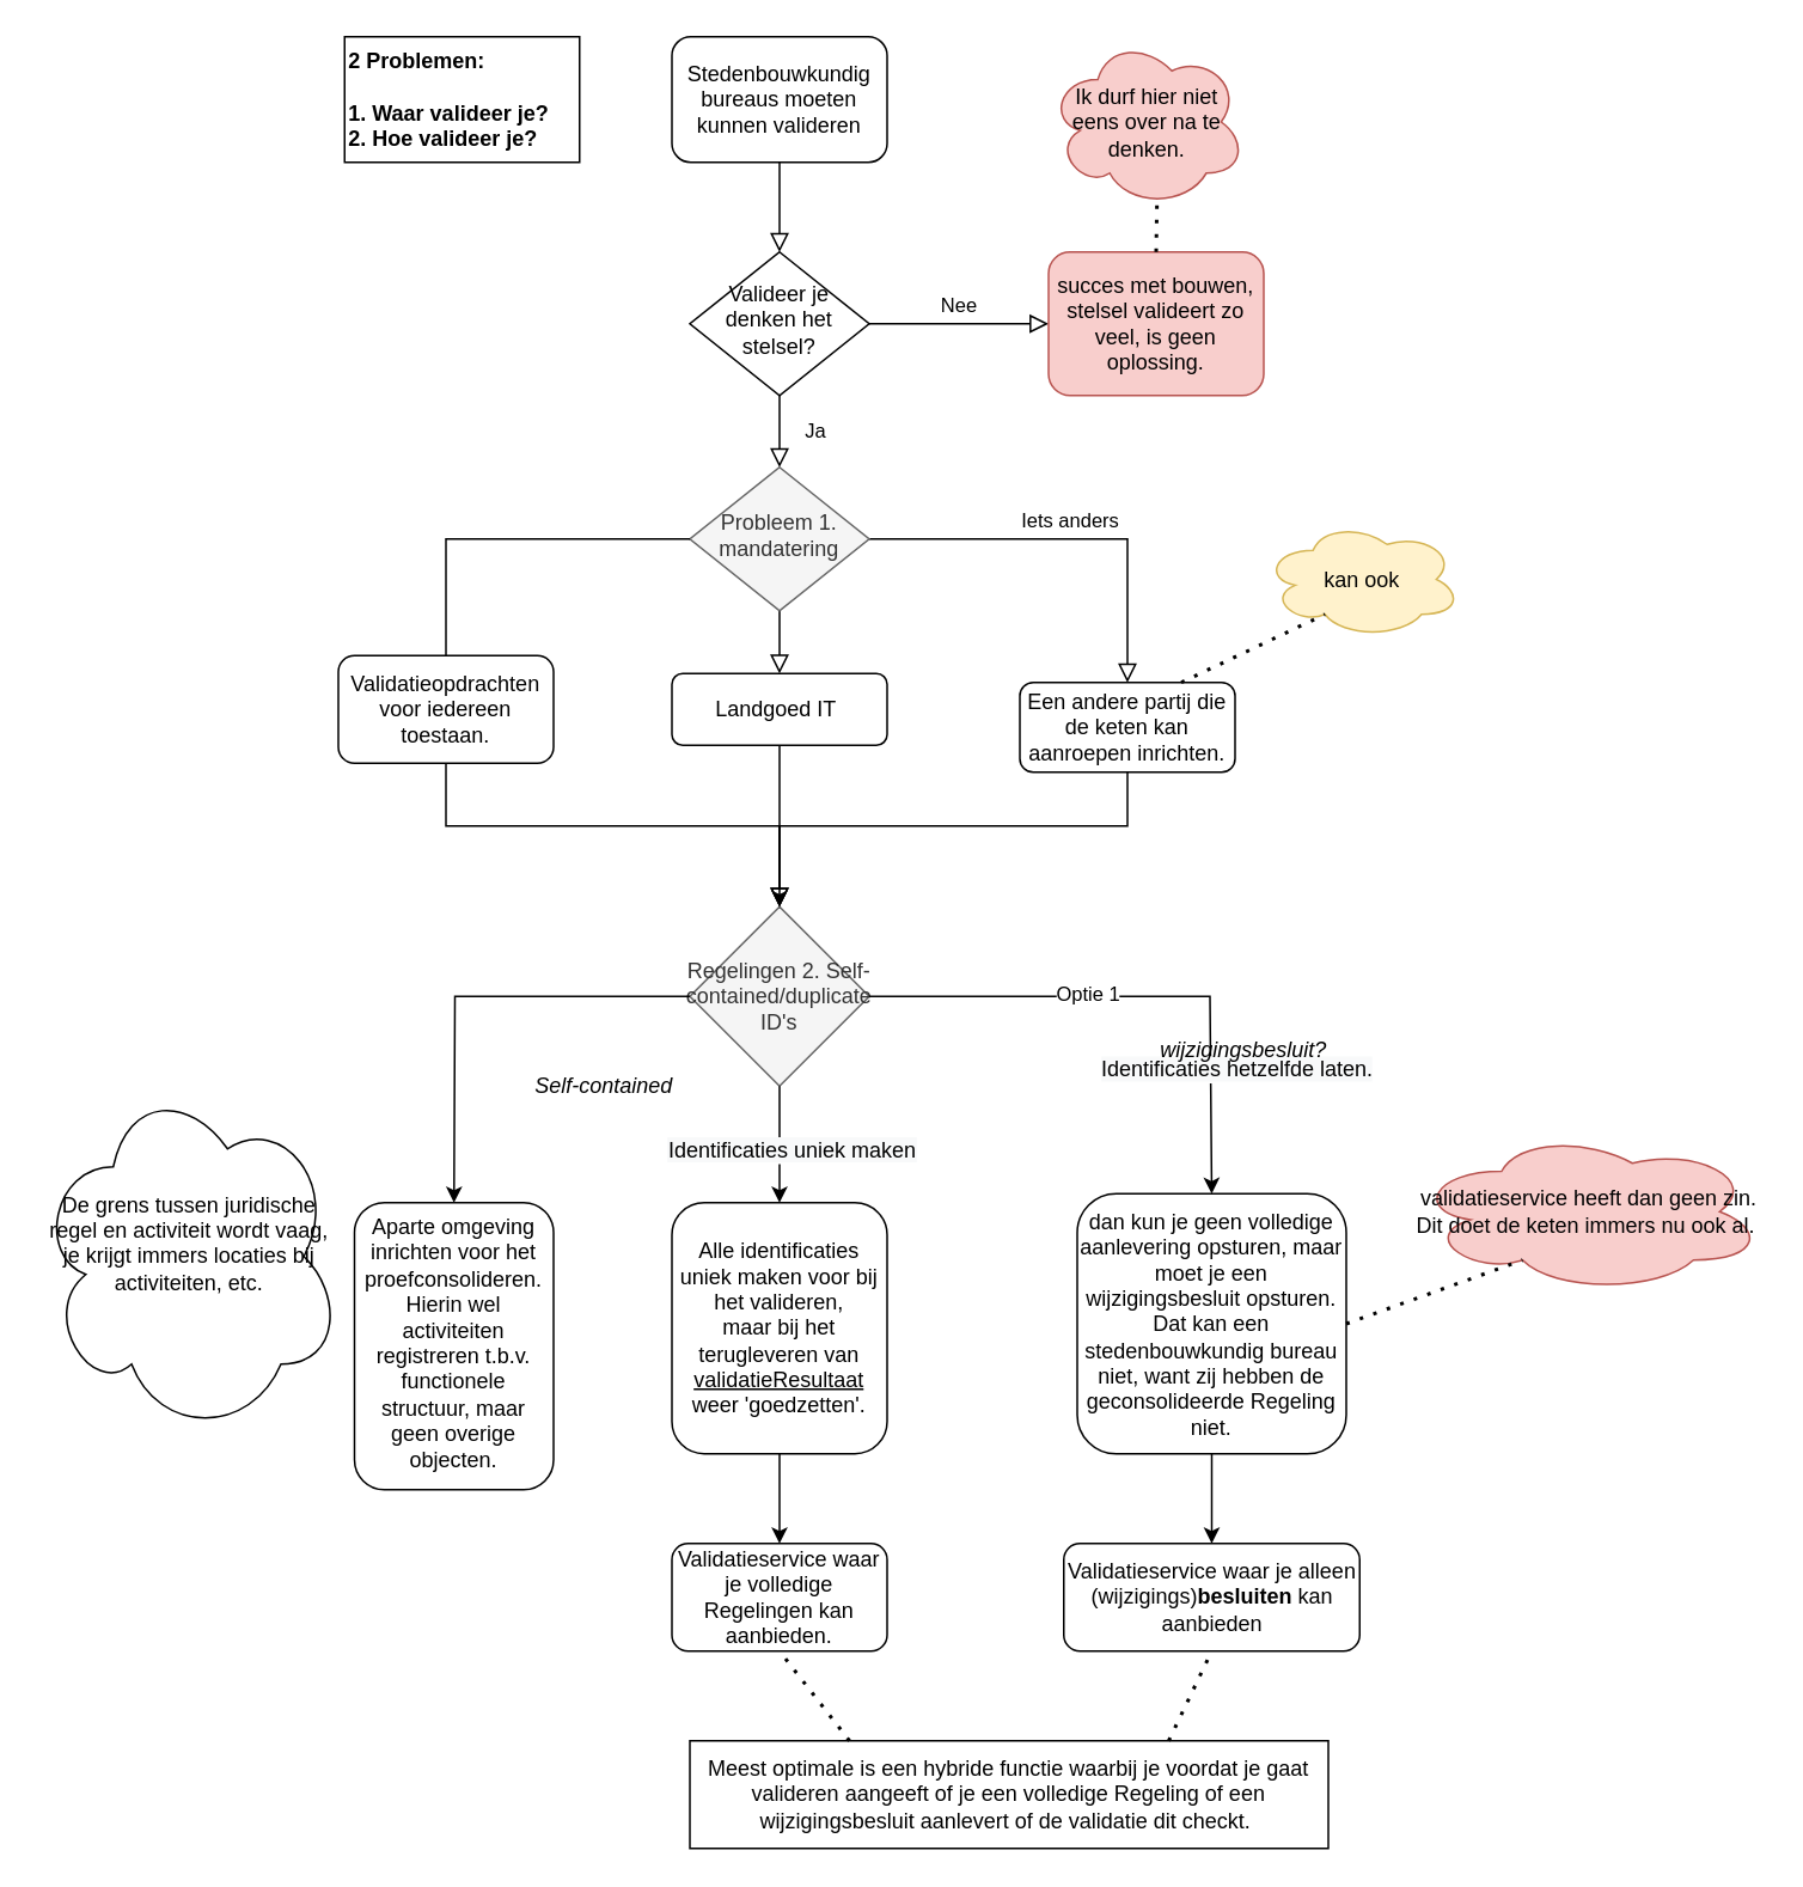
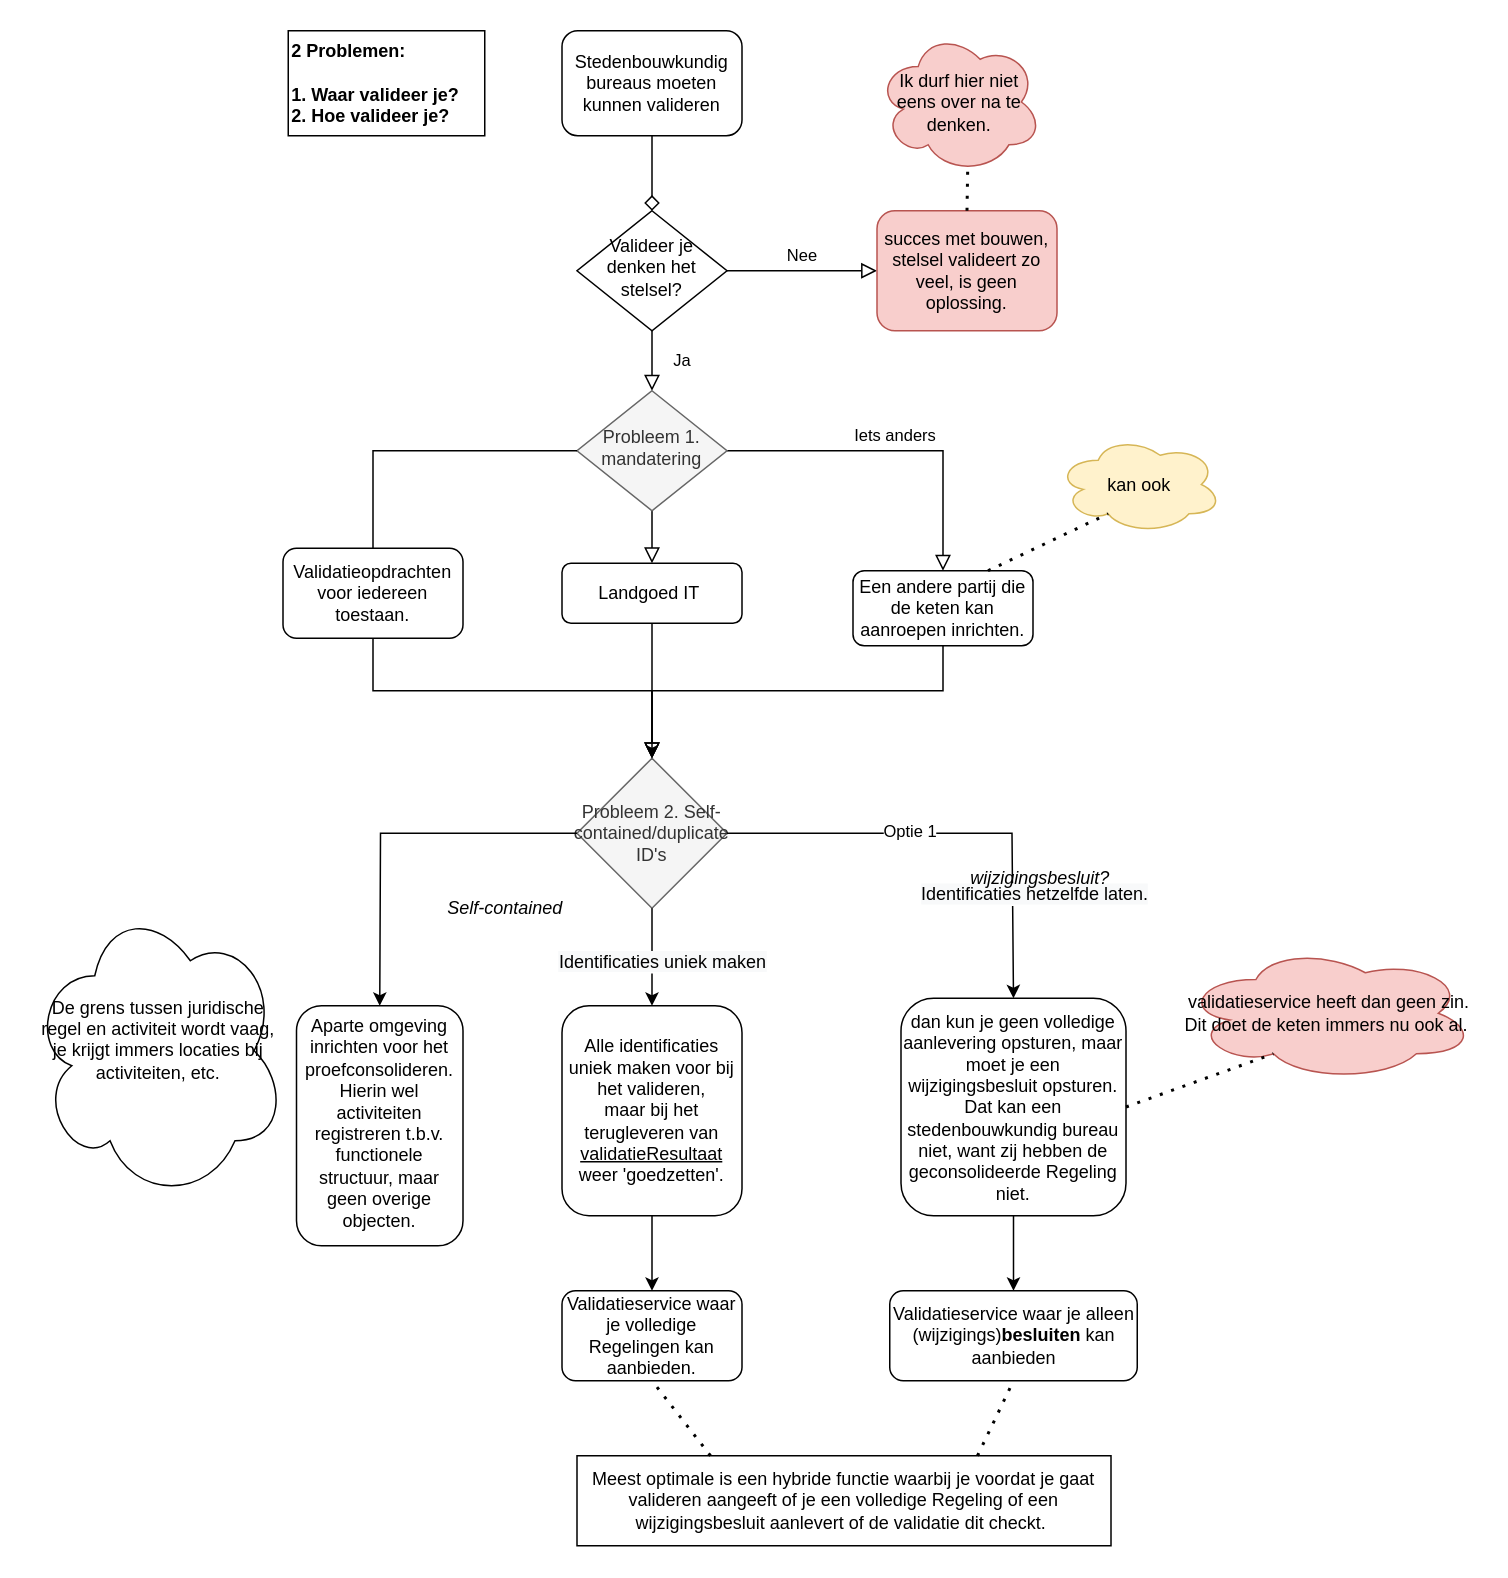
  <mxCell id="0" />
  <mxCell id="1" parent="0" />
- <mxCell id="2" value="" style="rounded=0;html=1;jettySize=auto;orthogonalLoop=1;fontSize=11;endArrow=block;endFill=0;endSize=8;strokeWidth=1;shadow=0;labelBackgroundColor=none;edgeStyle=orthogonalEdgeStyle;" parent="1" source="3" target="6" edge="1"><mxGeometry relative="1" as="geometry" /></mxCell>
+ <mxCell id="2" value="" style="rounded=0;html=1;jettySize=auto;orthogonalLoop=1;fontSize=11;endArrow=diamond;endFill=0;endSize=8;strokeWidth=1;shadow=0;labelBackgroundColor=none;edgeStyle=orthogonalEdgeStyle;" parent="1" source="3" target="6" edge="1"><mxGeometry relative="1" as="geometry" /></mxCell>
  <mxCell id="3" value="Stedenbouwkundig bureaus moeten kunnen valideren" style="rounded=1;whiteSpace=wrap;html=1;fontSize=12;glass=0;strokeWidth=1;shadow=0;" parent="1" vertex="1"><mxGeometry x="374" y="20" width="120" height="70" as="geometry" /></mxCell>
  <mxCell id="4" value="Ja" style="rounded=0;html=1;jettySize=auto;orthogonalLoop=1;fontSize=11;endArrow=block;endFill=0;endSize=8;strokeWidth=1;shadow=0;labelBackgroundColor=none;edgeStyle=orthogonalEdgeStyle;" parent="1" source="6" target="10" edge="1"><mxGeometry y="20" relative="1" as="geometry"><mxPoint as="offset" /></mxGeometry></mxCell>
  <mxCell id="5" value="Nee" style="edgeStyle=orthogonalEdgeStyle;rounded=0;html=1;jettySize=auto;orthogonalLoop=1;fontSize=11;endArrow=block;endFill=0;endSize=8;strokeWidth=1;shadow=0;labelBackgroundColor=none;" parent="1" source="6" target="7" edge="1"><mxGeometry y="10" relative="1" as="geometry"><mxPoint as="offset" /></mxGeometry></mxCell>
  <mxCell id="6" value="Valideer je denken het stelsel?" style="rhombus;whiteSpace=wrap;html=1;shadow=0;fontFamily=Helvetica;fontSize=12;align=center;strokeWidth=1;spacing=6;spacingTop=-4;" parent="1" vertex="1"><mxGeometry x="384" y="140" width="100" height="80" as="geometry" /></mxCell>
  <mxCell id="7" value="succes met bouwen, stelsel valideert zo veel, is geen oplossing." style="rounded=1;whiteSpace=wrap;html=1;fontSize=12;glass=0;strokeWidth=1;shadow=0;fillColor=#f8cecc;strokeColor=#b85450;" parent="1" vertex="1"><mxGeometry x="584" y="140" width="120" height="80" as="geometry" /></mxCell>
  <mxCell id="8" value="" style="rounded=0;html=1;jettySize=auto;orthogonalLoop=1;fontSize=11;endArrow=block;endFill=0;endSize=8;strokeWidth=1;shadow=0;labelBackgroundColor=none;edgeStyle=orthogonalEdgeStyle;" parent="1" source="10" target="11" edge="1"><mxGeometry y="40" relative="1" as="geometry"><mxPoint as="offset" /></mxGeometry></mxCell>
  <mxCell id="9" value="Iets anders" style="edgeStyle=orthogonalEdgeStyle;rounded=0;html=1;jettySize=auto;orthogonalLoop=1;fontSize=11;endArrow=block;endFill=0;endSize=8;strokeWidth=1;shadow=0;labelBackgroundColor=none;" parent="1" source="10" target="12" edge="1"><mxGeometry y="10" relative="1" as="geometry"><mxPoint as="offset" /></mxGeometry></mxCell>
  <mxCell id="10" value="Probleem 1. mandatering" style="rhombus;whiteSpace=wrap;html=1;shadow=0;fontFamily=Helvetica;fontSize=12;align=center;strokeWidth=1;spacing=6;spacingTop=-4;fillColor=#f5f5f5;fontColor=#333333;strokeColor=#666666;" parent="1" vertex="1"><mxGeometry x="384" y="260" width="100" height="80" as="geometry" /></mxCell>
  <mxCell id="11" value="Landgoed IT&amp;nbsp;" style="rounded=1;whiteSpace=wrap;html=1;fontSize=12;glass=0;strokeWidth=1;shadow=0;" parent="1" vertex="1"><mxGeometry x="374" y="375" width="120" height="40" as="geometry" /></mxCell>
  <mxCell id="12" value="Een andere partij die de keten kan aanroepen inrichten." style="rounded=1;whiteSpace=wrap;html=1;fontSize=12;glass=0;strokeWidth=1;shadow=0;" parent="1" vertex="1"><mxGeometry x="568" y="380" width="120" height="50" as="geometry" /></mxCell>
  <mxCell id="13" value="Ik durf hier niet eens over na te denken." style="ellipse;shape=cloud;whiteSpace=wrap;html=1;fillColor=#f8cecc;strokeColor=#b85450;" parent="1" vertex="1"><mxGeometry x="584" y="20" width="110" height="95" as="geometry" /></mxCell>
  <mxCell id="14" value="" style="endArrow=none;dashed=1;html=1;dashPattern=1 3;strokeWidth=2;rounded=0;entryX=0.55;entryY=0.95;entryDx=0;entryDy=0;entryPerimeter=0;exitX=0.5;exitY=0;exitDx=0;exitDy=0;" parent="1" source="7" target="13" edge="1"><mxGeometry width="50" height="50" relative="1" as="geometry"><mxPoint x="534" y="180" as="sourcePoint" /><mxPoint x="584" y="60" as="targetPoint" /></mxGeometry></mxCell>
- <mxCell id="15" value="Regelingen 2. Self-contained/duplicate ID's" style="rhombus;whiteSpace=wrap;html=1;fillColor=#f5f5f5;fontColor=#333333;strokeColor=#666666;" parent="1" vertex="1"><mxGeometry x="384" y="505" width="100" height="100" as="geometry" /></mxCell>
+ <mxCell id="15" value="Probleem 2. Self-contained/duplicate ID's" style="rhombus;whiteSpace=wrap;html=1;fillColor=#f5f5f5;fontColor=#333333;strokeColor=#666666;" parent="1" vertex="1"><mxGeometry x="384" y="505" width="100" height="100" as="geometry" /></mxCell>
  <mxCell id="16" value="" style="rounded=0;html=1;jettySize=auto;orthogonalLoop=1;fontSize=11;endArrow=block;endFill=0;endSize=8;strokeWidth=1;shadow=0;labelBackgroundColor=none;edgeStyle=orthogonalEdgeStyle;exitX=0.5;exitY=1;exitDx=0;exitDy=0;entryX=0.5;entryY=0;entryDx=0;entryDy=0;" parent="1" source="11" target="15" edge="1"><mxGeometry y="40" relative="1" as="geometry"><mxPoint as="offset" /><mxPoint x="444" y="350" as="sourcePoint" /><mxPoint x="444" y="410" as="targetPoint" /></mxGeometry></mxCell>
  <mxCell id="17" value="" style="rounded=0;html=1;jettySize=auto;orthogonalLoop=1;fontSize=11;endArrow=block;endFill=0;endSize=8;strokeWidth=1;shadow=0;labelBackgroundColor=none;edgeStyle=orthogonalEdgeStyle;exitX=0.5;exitY=1;exitDx=0;exitDy=0;entryX=0.5;entryY=0;entryDx=0;entryDy=0;" parent="1" source="12" target="15" edge="1"><mxGeometry x="-0.691" y="20" relative="1" as="geometry"><mxPoint as="offset" /><mxPoint x="444" y="350" as="sourcePoint" /><mxPoint x="444" y="410" as="targetPoint" /><Array as="points"><mxPoint x="628" y="460" /><mxPoint x="434" y="460" /></Array></mxGeometry></mxCell>
  <mxCell id="18" value="dan kun je geen volledige aanlevering opsturen, maar moet je een wijzigingsbesluit opsturen. Dat kan een stedenbouwkundig bureau niet, want zij hebben de geconsolideerde Regeling niet." style="rounded=1;whiteSpace=wrap;html=1;fontSize=12;glass=0;strokeWidth=1;shadow=0;" parent="1" vertex="1"><mxGeometry x="600" y="665" width="150" height="145" as="geometry" /></mxCell>
  <mxCell id="19" value="Alle identificaties uniek maken voor bij het valideren, &lt;br&gt;maar bij het terugleveren van &lt;u&gt;validatieResultaat&lt;/u&gt; weer 'goedzetten'." style="rounded=1;whiteSpace=wrap;html=1;fontSize=12;glass=0;strokeWidth=1;shadow=0;align=center;" parent="1" vertex="1"><mxGeometry x="374" y="670" width="120" height="140" as="geometry" /></mxCell>
  <mxCell id="20" value="" style="endArrow=classic;html=1;rounded=0;exitX=1;exitY=0.5;exitDx=0;exitDy=0;entryX=0.5;entryY=0;entryDx=0;entryDy=0;" parent="1" source="15" target="18" edge="1"><mxGeometry width="50" height="50" relative="1" as="geometry"><mxPoint x="544" y="600" as="sourcePoint" /><mxPoint x="594" y="550" as="targetPoint" /><Array as="points"><mxPoint x="674" y="555" /></Array></mxGeometry></mxCell>
  <mxCell id="21" value="&lt;span style=&quot;font-size: 12px ; background-color: rgb(248 , 249 , 250)&quot;&gt;Identificaties hetzelfde laten.&lt;/span&gt;" style="edgeLabel;html=1;align=center;verticalAlign=middle;resizable=0;points=[];" parent="20" vertex="1" connectable="0"><mxGeometry x="-0.206" y="2" relative="1" as="geometry"><mxPoint x="85" y="42" as="offset" /></mxGeometry></mxCell>
  <mxCell id="22" value="Optie 1" style="edgeLabel;html=1;align=center;verticalAlign=middle;resizable=0;points=[];" vertex="1" connectable="0" parent="20"><mxGeometry x="-0.193" y="2" relative="1" as="geometry"><mxPoint as="offset" /></mxGeometry></mxCell>
  <mxCell id="23" value="" style="endArrow=classic;html=1;rounded=0;exitX=0.5;exitY=1;exitDx=0;exitDy=0;entryX=0.5;entryY=0;entryDx=0;entryDy=0;" parent="1" source="15" target="19" edge="1"><mxGeometry width="50" height="50" relative="1" as="geometry"><mxPoint x="494" y="565" as="sourcePoint" /><mxPoint x="684" y="675" as="targetPoint" /><Array as="points" /></mxGeometry></mxCell>
  <mxCell id="24" value="&lt;span style=&quot;font-size: 12px ; background-color: rgb(248 , 249 , 250)&quot;&gt;Identificaties uniek maken&lt;/span&gt;" style="edgeLabel;html=1;align=center;verticalAlign=middle;resizable=0;points=[];" parent="23" vertex="1" connectable="0"><mxGeometry x="-0.206" y="2" relative="1" as="geometry"><mxPoint x="4" y="9" as="offset" /></mxGeometry></mxCell>
  <mxCell id="25" value="validatieservice heeft dan geen zin. &lt;br&gt;Dit doet de keten immers nu ook al.&amp;nbsp;" style="ellipse;shape=cloud;whiteSpace=wrap;html=1;fillColor=#f8cecc;strokeColor=#b85450;" parent="1" vertex="1"><mxGeometry x="788" y="630" width="194.5" height="90" as="geometry" /></mxCell>
  <mxCell id="26" value="" style="endArrow=none;dashed=1;html=1;dashPattern=1 3;strokeWidth=2;rounded=0;exitX=1;exitY=0.5;exitDx=0;exitDy=0;entryX=0.31;entryY=0.8;entryDx=0;entryDy=0;entryPerimeter=0;" parent="1" source="18" target="25" edge="1"><mxGeometry width="50" height="50" relative="1" as="geometry"><mxPoint x="774" y="700" as="sourcePoint" /><mxPoint x="824" y="650" as="targetPoint" /></mxGeometry></mxCell>
  <mxCell id="27" value="Self-contained&amp;nbsp;" style="text;html=1;strokeColor=none;fillColor=none;align=center;verticalAlign=middle;whiteSpace=wrap;rounded=0;fontStyle=2" parent="1" vertex="1"><mxGeometry x="288" y="590" width="100" height="30" as="geometry" /></mxCell>
  <mxCell id="28" value="wijzigingsbesluit?" style="text;html=1;strokeColor=none;fillColor=none;align=center;verticalAlign=middle;whiteSpace=wrap;rounded=0;fontStyle=2" parent="1" vertex="1"><mxGeometry x="643" y="570" width="100" height="30" as="geometry" /></mxCell>
  <mxCell id="29" value="Validatieservice waar je volledige Regelingen kan aanbieden." style="rounded=1;whiteSpace=wrap;html=1;align=center;" parent="1" vertex="1"><mxGeometry x="374" y="860" width="120" height="60" as="geometry" /></mxCell>
  <mxCell id="30" value="Validatieservice waar je alleen (wijzigings)&lt;b&gt;besluiten &lt;/b&gt;kan aanbieden" style="rounded=1;whiteSpace=wrap;html=1;align=center;" parent="1" vertex="1"><mxGeometry x="592.5" y="860" width="165" height="60" as="geometry" /></mxCell>
  <mxCell id="31" value="" style="endArrow=classic;html=1;rounded=0;exitX=0.5;exitY=1;exitDx=0;exitDy=0;entryX=0.5;entryY=0;entryDx=0;entryDy=0;" parent="1" source="19" target="29" edge="1"><mxGeometry width="50" height="50" relative="1" as="geometry"><mxPoint x="300" y="880" as="sourcePoint" /><mxPoint x="350" y="830" as="targetPoint" /></mxGeometry></mxCell>
  <mxCell id="32" value="" style="endArrow=classic;html=1;rounded=0;exitX=0.5;exitY=1;exitDx=0;exitDy=0;entryX=0.5;entryY=0;entryDx=0;entryDy=0;" parent="1" source="18" target="30" edge="1"><mxGeometry width="50" height="50" relative="1" as="geometry"><mxPoint x="444" y="820" as="sourcePoint" /><mxPoint x="444" y="870" as="targetPoint" /></mxGeometry></mxCell>
  <mxCell id="33" value="kan ook" style="ellipse;shape=cloud;whiteSpace=wrap;html=1;fillColor=#fff2cc;strokeColor=#d6b656;" parent="1" vertex="1"><mxGeometry x="704" y="290" width="110" height="65" as="geometry" /></mxCell>
  <mxCell id="34" value="" style="endArrow=none;dashed=1;html=1;dashPattern=1 3;strokeWidth=2;rounded=0;exitX=0.75;exitY=0;exitDx=0;exitDy=0;entryX=0.31;entryY=0.8;entryDx=0;entryDy=0;entryPerimeter=0;" parent="1" source="12" target="33" edge="1"><mxGeometry width="50" height="50" relative="1" as="geometry"><mxPoint x="780" y="420" as="sourcePoint" /><mxPoint x="830" y="370" as="targetPoint" /></mxGeometry></mxCell>
  <mxCell id="35" value="Meest optimale is een hybride functie waarbij je voordat je gaat valideren aangeeft of je een volledige Regeling of een wijzigingsbesluit aanlevert of de validatie dit checkt.&amp;nbsp;" style="rounded=0;whiteSpace=wrap;html=1;align=center;" parent="1" vertex="1"><mxGeometry x="384" y="970" width="356" height="60" as="geometry" /></mxCell>
  <mxCell id="36" value="" style="endArrow=none;dashed=1;html=1;dashPattern=1 3;strokeWidth=2;rounded=0;entryX=0.5;entryY=1;entryDx=0;entryDy=0;exitX=0.25;exitY=0;exitDx=0;exitDy=0;" parent="1" source="35" target="29" edge="1"><mxGeometry width="50" height="50" relative="1" as="geometry"><mxPoint x="550" y="970" as="sourcePoint" /><mxPoint x="600" y="920" as="targetPoint" /><Array as="points" /></mxGeometry></mxCell>
  <mxCell id="37" value="" style="endArrow=none;dashed=1;html=1;dashPattern=1 3;strokeWidth=2;rounded=0;entryX=0.5;entryY=1;entryDx=0;entryDy=0;exitX=0.75;exitY=0;exitDx=0;exitDy=0;" parent="1" source="35" target="30" edge="1"><mxGeometry width="50" height="50" relative="1" as="geometry"><mxPoint x="620" y="990" as="sourcePoint" /><mxPoint x="670" y="940" as="targetPoint" /><Array as="points" /></mxGeometry></mxCell>
  <mxCell id="38" value="2 Problemen:&lt;br&gt;&lt;br&gt;1. Waar valideer je?&lt;br&gt;2. Hoe valideer je?" style="text;html=1;strokeColor=default;fillColor=none;align=left;verticalAlign=middle;whiteSpace=wrap;rounded=0;fontStyle=1" parent="1" vertex="1"><mxGeometry x="191.5" y="20" width="131" height="70" as="geometry" /></mxCell>
  <mxCell id="39" value="Aparte omgeving inrichten voor het proefconsolideren.&lt;br&gt;Hierin wel activiteiten registreren t.b.v. functionele structuur, maar geen overige objecten." style="rounded=1;whiteSpace=wrap;html=1;strokeColor=default;align=center;verticalAlign=top;" parent="1" vertex="1"><mxGeometry x="197" y="670" width="111" height="160" as="geometry" /></mxCell>
  <mxCell id="40" value="" style="endArrow=classic;html=1;rounded=0;exitX=0;exitY=0.5;exitDx=0;exitDy=0;entryX=0.5;entryY=0;entryDx=0;entryDy=0;" parent="1" source="15" target="39" edge="1"><mxGeometry width="50" height="50" relative="1" as="geometry"><mxPoint x="278" y="550" as="sourcePoint" /><mxPoint x="328" y="500" as="targetPoint" /><Array as="points"><mxPoint x="253" y="555" /></Array></mxGeometry></mxCell>
  <mxCell id="41" value="De grens tussen juridische regel en activiteit wordt vaag, je krijgt immers locaties bij activiteiten, etc.&lt;br&gt;&lt;br&gt;" style="ellipse;shape=cloud;whiteSpace=wrap;html=1;strokeColor=default;align=center;verticalAlign=middle;" parent="1" vertex="1"><mxGeometry x="20" y="600" width="170" height="200" as="geometry" /></mxCell>
  <mxCell id="42" value="" style="endArrow=classic;html=1;rounded=0;entryX=0.5;entryY=0;entryDx=0;entryDy=0;exitX=0.5;exitY=1;exitDx=0;exitDy=0;startArrow=none;" edge="1" parent="1" source="43" target="15"><mxGeometry width="50" height="50" relative="1" as="geometry"><mxPoint x="270" y="340" as="sourcePoint" /><mxPoint x="320" y="290" as="targetPoint" /><Array as="points"><mxPoint x="248" y="460" /><mxPoint x="434" y="460" /></Array></mxGeometry></mxCell>
  <mxCell id="43" value="Validatieopdrachten voor iedereen toestaan." style="rounded=1;whiteSpace=wrap;html=1;" vertex="1" parent="1"><mxGeometry x="188" y="365" width="120" height="60" as="geometry" /></mxCell>
  <mxCell id="44" value="" style="endArrow=none;html=1;rounded=0;entryX=0.5;entryY=0;entryDx=0;entryDy=0;exitX=0;exitY=0.5;exitDx=0;exitDy=0;" edge="1" parent="1" source="10" target="43"><mxGeometry width="50" height="50" relative="1" as="geometry"><mxPoint x="384" y="300" as="sourcePoint" /><mxPoint x="434" y="505" as="targetPoint" /><Array as="points"><mxPoint x="248" y="300" /></Array></mxGeometry></mxCell>
